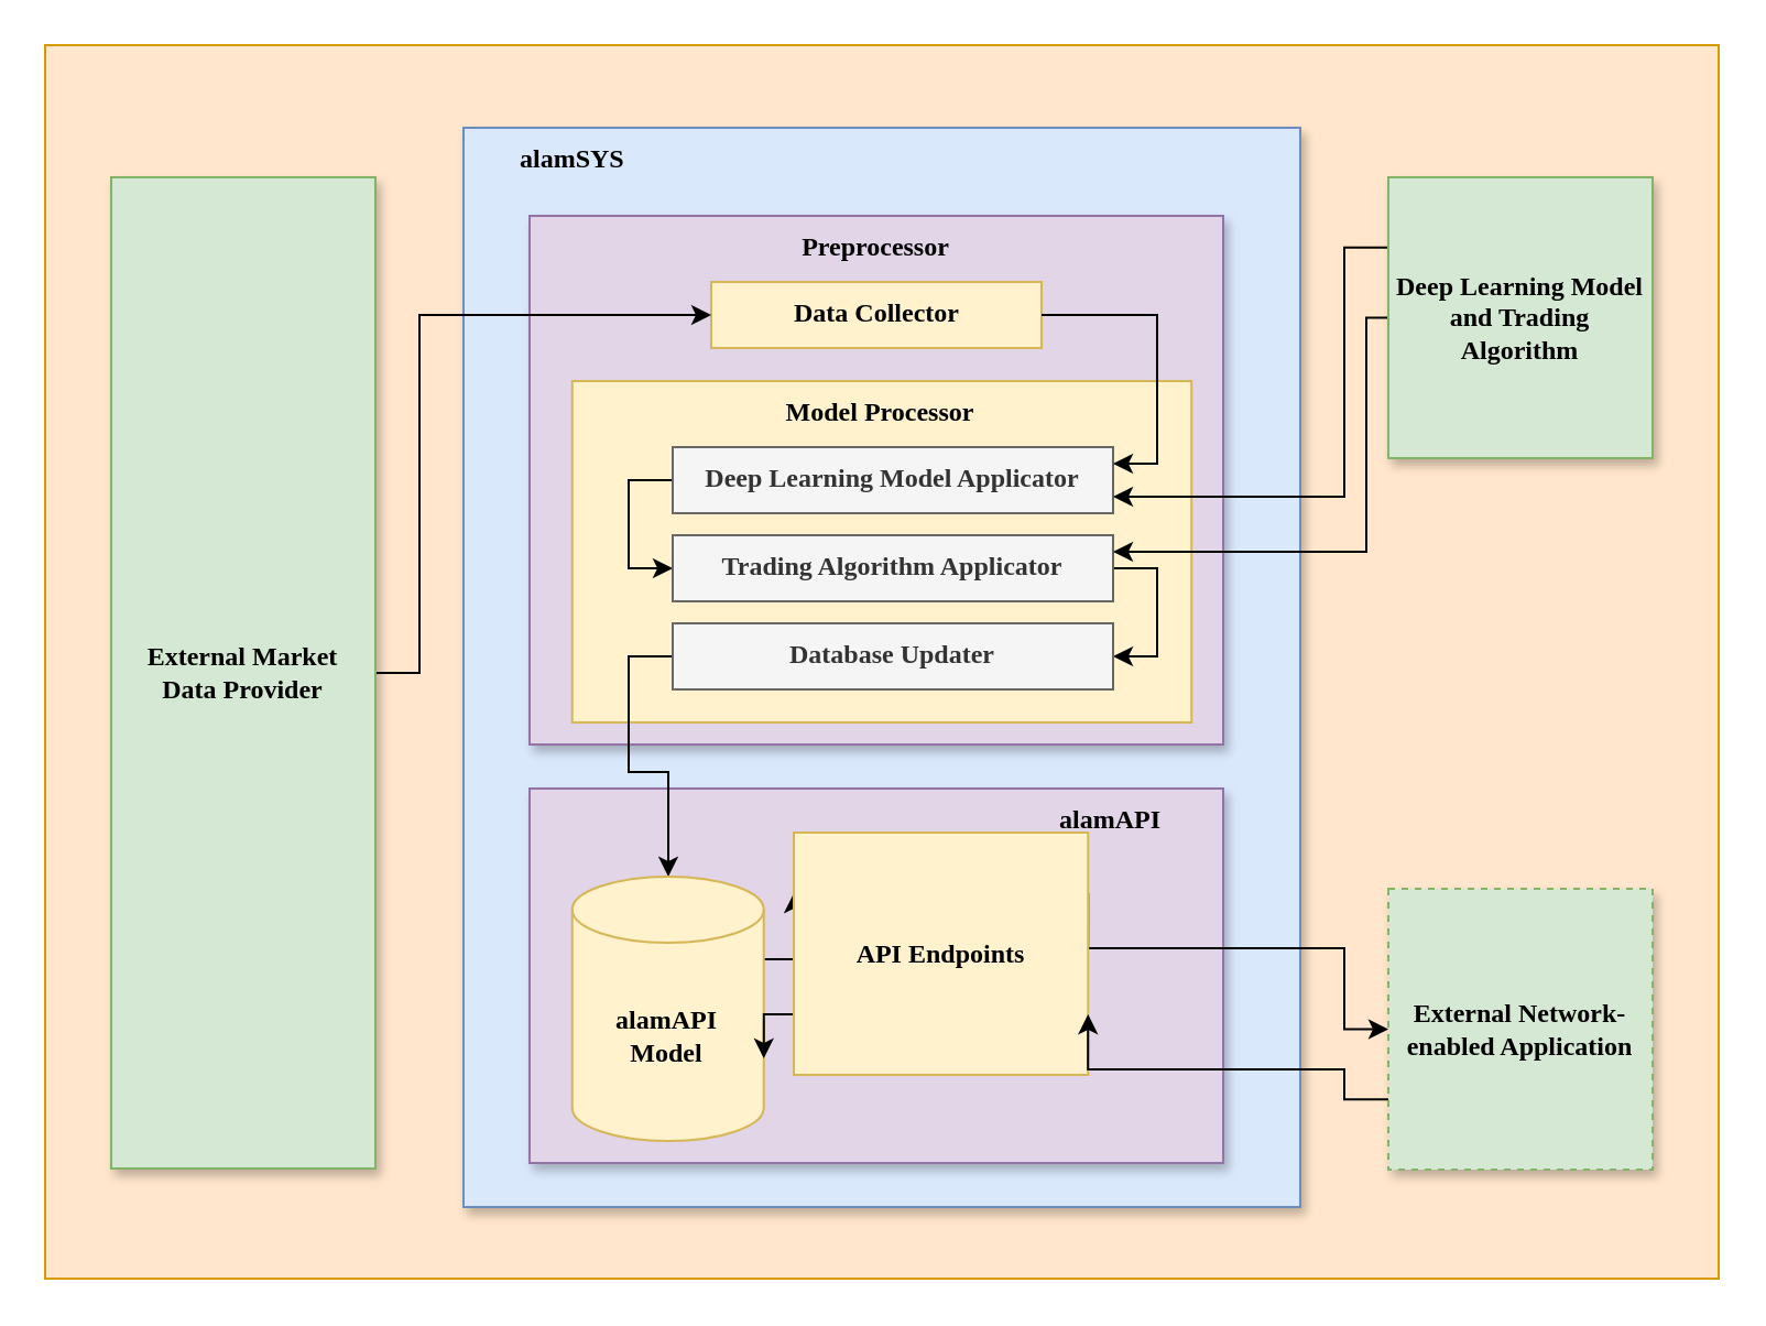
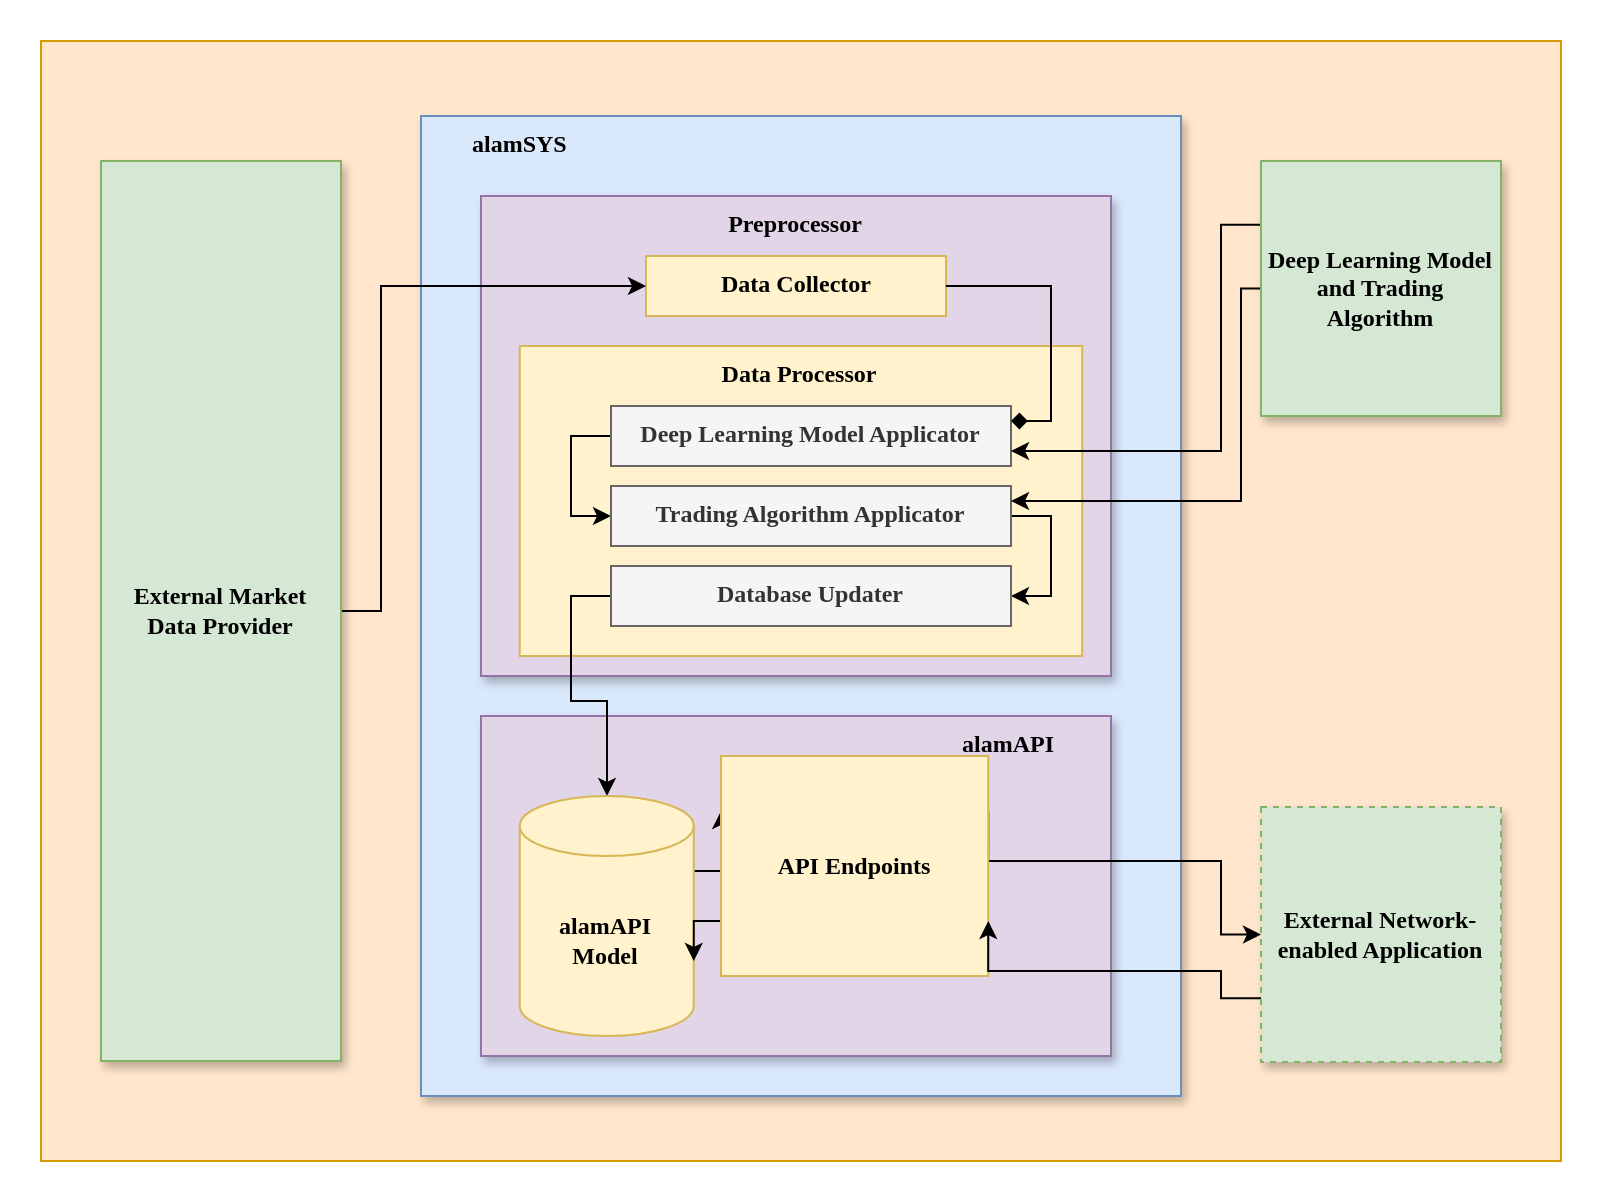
  <mxCell id="0" />
  <mxCell id="1" parent="0" />
  <mxCell id="2" value="" style="rounded=0;whiteSpace=wrap;html=1;movable=1;resizable=1;rotatable=1;deletable=1;editable=1;locked=0;connectable=1;fillColor=#ffe6cc;strokeColor=#d79b00;" parent="1" vertex="1"><mxGeometry x="20" y="20" width="760" height="560" as="geometry" /></mxCell>
  <mxCell id="3" value="&lt;b&gt;&lt;font color=&quot;#000000&quot;&gt;&lt;span style=&quot;white-space: pre;&quot;&gt;&#09;&lt;/span&gt;alamSYS&lt;/font&gt;&lt;/b&gt;" style="rounded=0;whiteSpace=wrap;html=1;fontFamily=cmu;fontSource=https%3A%2F%2Ffontlibrary.org%2F%2Fface%2Fcmu-serif;verticalAlign=top;align=left;fillColor=#dae8fc;strokeColor=#6c8ebf;shadow=1;" parent="1" vertex="1"><mxGeometry x="210" y="57.5" width="380" height="490" as="geometry" /></mxCell>
  <mxCell id="4" value="&lt;font data-font-src=&quot;https://fontlibrary.org//face/cmu-serif&quot;&gt;&lt;b&gt;Preprocessor&lt;/b&gt;&lt;/font&gt;" style="rounded=0;whiteSpace=wrap;html=1;fillColor=#e1d5e7;strokeColor=#9673a6;shadow=1;verticalAlign=top;fontColor=#000000;fontFamily=cmu;fontSource=https%3A%2F%2Ffontlibrary.org%2F%2Fface%2Fcmu-serif;" parent="1" vertex="1"><mxGeometry x="240" y="97.5" width="315" height="240" as="geometry" /></mxCell>
  <mxCell id="5" value="&lt;font color=&quot;#000000&quot; data-font-src=&quot;https://fontlibrary.org//face/cmu-serif&quot;&gt;&lt;b&gt;alamAPI&lt;span style=&quot;white-space: pre;&quot;&gt;&#09;&lt;/span&gt;&lt;span style=&quot;white-space: pre;&quot;&gt;&#09;&lt;/span&gt;&lt;/b&gt;&lt;/font&gt;" style="rounded=0;whiteSpace=wrap;html=1;fillColor=#e1d5e7;strokeColor=#9673a6;shadow=1;verticalAlign=top;align=right;fontFamily=cmu;fontSource=https%3A%2F%2Ffontlibrary.org%2F%2Fface%2Fcmu-serif;" parent="1" vertex="1"><mxGeometry x="240" y="357.5" width="315" height="170" as="geometry" /></mxCell>
  <mxCell id="6" value="&lt;font color=&quot;#000000&quot; data-font-src=&quot;https://fontlibrary.org//face/cmu-serif&quot;&gt;&lt;b&gt;Data Collector&lt;/b&gt;&lt;/font&gt;" style="rounded=0;whiteSpace=wrap;html=1;fillColor=#fff2cc;strokeColor=#d6b656;shadow=0;verticalAlign=top;fontFamily=cmu;fontSource=https%3A%2F%2Ffontlibrary.org%2F%2Fface%2Fcmu-serif;" parent="1" vertex="1"><mxGeometry x="322.5" y="127.5" width="150" height="30" as="geometry" /></mxCell>
- <mxCell id="7" value="&lt;font color=&quot;#000000&quot; data-font-src=&quot;https://fontlibrary.org//face/cmu-serif&quot;&gt;&lt;b&gt;Model Processor&lt;/b&gt;&lt;/font&gt;" style="rounded=0;whiteSpace=wrap;html=1;fillColor=#fff2cc;strokeColor=#d6b656;shadow=0;verticalAlign=top;fontFamily=cmu;fontSource=https%3A%2F%2Ffontlibrary.org%2F%2Fface%2Fcmu-serif;" parent="1" vertex="1"><mxGeometry x="259.37" y="172.5" width="281.25" height="155" as="geometry" /></mxCell>
+ <mxCell id="7" value="&lt;font color=&quot;#000000&quot; data-font-src=&quot;https://fontlibrary.org//face/cmu-serif&quot;&gt;&lt;b&gt;Data Processor&lt;/b&gt;&lt;/font&gt;" style="rounded=0;whiteSpace=wrap;html=1;fillColor=#fff2cc;strokeColor=#d6b656;shadow=0;verticalAlign=top;fontFamily=cmu;fontSource=https%3A%2F%2Ffontlibrary.org%2F%2Fface%2Fcmu-serif;" parent="1" vertex="1"><mxGeometry x="259.37" y="172.5" width="281.25" height="155" as="geometry" /></mxCell>
  <mxCell id="8" style="edgeStyle=orthogonalEdgeStyle;rounded=0;orthogonalLoop=1;jettySize=auto;html=1;exitX=0;exitY=0.5;exitDx=0;exitDy=0;entryX=0;entryY=0.5;entryDx=0;entryDy=0;fontColor=#000000;strokeColor=#000000;" parent="1" source="9" target="11" edge="1"><mxGeometry relative="1" as="geometry" /></mxCell>
  <mxCell id="9" value="&lt;font data-font-src=&quot;https://fontlibrary.org//face/cmu-serif&quot;&gt;&lt;b&gt;Deep Learning Model Applicator&lt;/b&gt;&lt;/font&gt;" style="rounded=0;whiteSpace=wrap;html=1;fillColor=#f5f5f5;strokeColor=#666666;shadow=0;verticalAlign=top;fontColor=#333333;fontFamily=cmu;fontSource=https%3A%2F%2Ffontlibrary.org%2F%2Fface%2Fcmu-serif;" parent="1" vertex="1"><mxGeometry x="305" y="202.5" width="200" height="30" as="geometry" /></mxCell>
  <mxCell id="10" style="edgeStyle=orthogonalEdgeStyle;rounded=0;orthogonalLoop=1;jettySize=auto;html=1;exitX=1;exitY=0.5;exitDx=0;exitDy=0;entryX=1;entryY=0.5;entryDx=0;entryDy=0;fontColor=#000000;strokeColor=#000000;" parent="1" source="11" target="13" edge="1"><mxGeometry relative="1" as="geometry" /></mxCell>
  <mxCell id="11" value="&lt;font data-font-src=&quot;https://fontlibrary.org//face/cmu-serif&quot;&gt;&lt;b&gt;Trading Algorithm Applicator&lt;/b&gt;&lt;/font&gt;" style="rounded=0;whiteSpace=wrap;html=1;fillColor=#f5f5f5;strokeColor=#666666;shadow=0;verticalAlign=top;fontColor=#333333;fontFamily=cmu;fontSource=https%3A%2F%2Ffontlibrary.org%2F%2Fface%2Fcmu-serif;" parent="1" vertex="1"><mxGeometry x="305" y="242.5" width="200" height="30" as="geometry" /></mxCell>
  <mxCell id="12" style="edgeStyle=orthogonalEdgeStyle;rounded=0;orthogonalLoop=1;jettySize=auto;html=1;exitX=0;exitY=0.5;exitDx=0;exitDy=0;fontColor=#000000;strokeColor=#000000;" parent="1" source="13" target="15" edge="1"><mxGeometry relative="1" as="geometry"><Array as="points"><mxPoint x="285" y="298" /><mxPoint x="285" y="350" /><mxPoint x="303" y="350" /></Array></mxGeometry></mxCell>
  <mxCell id="13" value="&lt;font data-font-src=&quot;https://fontlibrary.org//face/cmu-serif&quot;&gt;&lt;b&gt;Database Updater&lt;/b&gt;&lt;/font&gt;" style="rounded=0;whiteSpace=wrap;html=1;fillColor=#f5f5f5;strokeColor=#666666;shadow=0;verticalAlign=top;fontColor=#333333;fontFamily=cmu;fontSource=https%3A%2F%2Ffontlibrary.org%2F%2Fface%2Fcmu-serif;" parent="1" vertex="1"><mxGeometry x="305" y="282.5" width="200" height="30" as="geometry" /></mxCell>
  <mxCell id="14" style="edgeStyle=orthogonalEdgeStyle;rounded=0;orthogonalLoop=1;jettySize=auto;html=1;exitX=1;exitY=0;exitDx=0;exitDy=37.5;exitPerimeter=0;entryX=0;entryY=0.25;entryDx=0;entryDy=0;fontColor=#000000;strokeColor=#000000;" parent="1" source="15" target="18" edge="1"><mxGeometry relative="1" as="geometry" /></mxCell>
  <mxCell id="15" value="&lt;font color=&quot;#000000&quot;&gt;&lt;b style=&quot;&quot;&gt;alamAPI&lt;br&gt;Model&lt;/b&gt;&lt;/font&gt;" style="shape=cylinder3;whiteSpace=wrap;html=1;boundedLbl=1;backgroundOutline=1;size=15;fillColor=#fff2cc;strokeColor=#d6b656;fontFamily=cmu;fontSource=https%3A%2F%2Ffontlibrary.org%2F%2Fface%2Fcmu-serif;" parent="1" vertex="1"><mxGeometry x="259.37" y="397.5" width="87" height="120" as="geometry" /></mxCell>
  <mxCell id="16" style="edgeStyle=orthogonalEdgeStyle;rounded=0;orthogonalLoop=1;jettySize=auto;html=1;exitX=0;exitY=0.75;exitDx=0;exitDy=0;entryX=1;entryY=0;entryDx=0;entryDy=82.5;entryPerimeter=0;fontColor=#000000;strokeColor=#000000;" parent="1" source="18" target="15" edge="1"><mxGeometry relative="1" as="geometry" /></mxCell>
  <mxCell id="17" style="edgeStyle=orthogonalEdgeStyle;rounded=0;orthogonalLoop=1;jettySize=auto;html=1;exitX=1;exitY=0.25;exitDx=0;exitDy=0;entryX=0;entryY=0.5;entryDx=0;entryDy=0;fontColor=#000000;strokeColor=#000000;" parent="1" source="18" target="26" edge="1"><mxGeometry relative="1" as="geometry"><Array as="points"><mxPoint x="610" y="430" /><mxPoint x="610" y="467" /></Array></mxGeometry></mxCell>
  <mxCell id="18" value="&lt;font color=&quot;#000000&quot; data-font-src=&quot;https://fontlibrary.org//face/cmu-serif&quot;&gt;&lt;b&gt;API Endpoints&lt;/b&gt;&lt;/font&gt;" style="rounded=0;whiteSpace=wrap;html=1;fillColor=#fff2cc;strokeColor=#d6b656;shadow=0;verticalAlign=middle;fontFamily=cmu;fontSource=https%3A%2F%2Ffontlibrary.org%2F%2Fface%2Fcmu-serif;" parent="1" vertex="1"><mxGeometry x="360" y="377.5" width="133.63" height="110" as="geometry" /></mxCell>
  <mxCell id="19" style="edgeStyle=orthogonalEdgeStyle;rounded=0;orthogonalLoop=1;jettySize=auto;html=1;exitX=1;exitY=0.5;exitDx=0;exitDy=0;entryX=0;entryY=0.5;entryDx=0;entryDy=0;fontColor=#000000;strokeColor=#000000;" parent="1" source="20" target="6" edge="1"><mxGeometry relative="1" as="geometry"><Array as="points"><mxPoint x="190" y="305" /><mxPoint x="190" y="143" /></Array></mxGeometry></mxCell>
  <mxCell id="20" value="&lt;b&gt;External Market&lt;br&gt;Data Provider&lt;br&gt;&lt;/b&gt;" style="rounded=0;whiteSpace=wrap;html=1;fillColor=#d5e8d4;strokeColor=#82b366;fontFamily=cmu;fontSource=https%3A%2F%2Ffontlibrary.org%2F%2Fface%2Fcmu-serif;shadow=1;fontColor=#000000;" parent="1" vertex="1"><mxGeometry x="50" y="80" width="120" height="450" as="geometry" /></mxCell>
- <mxCell id="21" style="edgeStyle=orthogonalEdgeStyle;rounded=0;orthogonalLoop=1;jettySize=auto;html=1;exitX=1;exitY=0.5;exitDx=0;exitDy=0;entryX=1;entryY=0.25;entryDx=0;entryDy=0;fontColor=#000000;strokeColor=#000000;" parent="1" source="6" target="9" edge="1"><mxGeometry relative="1" as="geometry" /></mxCell>
+ <mxCell id="21" style="edgeStyle=orthogonalEdgeStyle;rounded=0;orthogonalLoop=1;jettySize=auto;html=1;exitX=1;exitY=0.5;exitDx=0;exitDy=0;entryX=1;entryY=0.25;entryDx=0;entryDy=0;fontColor=#000000;strokeColor=#000000;endArrow=diamond;" parent="1" source="6" target="9" edge="1"><mxGeometry relative="1" as="geometry" /></mxCell>
  <mxCell id="22" style="edgeStyle=orthogonalEdgeStyle;rounded=0;orthogonalLoop=1;jettySize=auto;html=1;exitX=0;exitY=0.25;exitDx=0;exitDy=0;entryX=1;entryY=0.75;entryDx=0;entryDy=0;fontColor=#000000;strokeColor=#000000;" parent="1" source="24" target="9" edge="1"><mxGeometry relative="1" as="geometry"><Array as="points"><mxPoint x="610" y="112" /><mxPoint x="610" y="225" /></Array></mxGeometry></mxCell>
  <mxCell id="23" style="edgeStyle=orthogonalEdgeStyle;rounded=0;orthogonalLoop=1;jettySize=auto;html=1;exitX=0;exitY=0.5;exitDx=0;exitDy=0;entryX=1;entryY=0.25;entryDx=0;entryDy=0;fontColor=#000000;strokeColor=#000000;" parent="1" source="24" target="11" edge="1"><mxGeometry relative="1" as="geometry"><Array as="points"><mxPoint x="620" y="144" /><mxPoint x="620" y="250" /></Array></mxGeometry></mxCell>
  <mxCell id="24" value="&lt;b&gt;Deep Learning Model and Trading Algorithm&lt;br&gt;&lt;/b&gt;" style="rounded=0;whiteSpace=wrap;html=1;fillColor=#d5e8d4;strokeColor=#82b366;fontFamily=cmu;fontSource=https%3A%2F%2Ffontlibrary.org%2F%2Fface%2Fcmu-serif;shadow=1;fontColor=#000000;" parent="1" vertex="1"><mxGeometry x="630" y="80" width="120" height="127.5" as="geometry" /></mxCell>
  <mxCell id="25" style="edgeStyle=orthogonalEdgeStyle;rounded=0;orthogonalLoop=1;jettySize=auto;html=1;exitX=0;exitY=0.75;exitDx=0;exitDy=0;entryX=1;entryY=0.75;entryDx=0;entryDy=0;fontColor=#000000;strokeColor=#000000;" parent="1" source="26" target="18" edge="1"><mxGeometry relative="1" as="geometry"><Array as="points"><mxPoint x="610" y="499" /><mxPoint x="610" y="485" /></Array></mxGeometry></mxCell>
  <mxCell id="26" value="&lt;b&gt;External Network-enabled Application&lt;br&gt;&lt;/b&gt;" style="rounded=0;whiteSpace=wrap;html=1;fillColor=#d5e8d4;strokeColor=#82b366;fontFamily=cmu;fontSource=https%3A%2F%2Ffontlibrary.org%2F%2Fface%2Fcmu-serif;shadow=1;fontColor=#000000;dashed=1;" parent="1" vertex="1"><mxGeometry x="630" y="403" width="120" height="127.5" as="geometry" /></mxCell>
